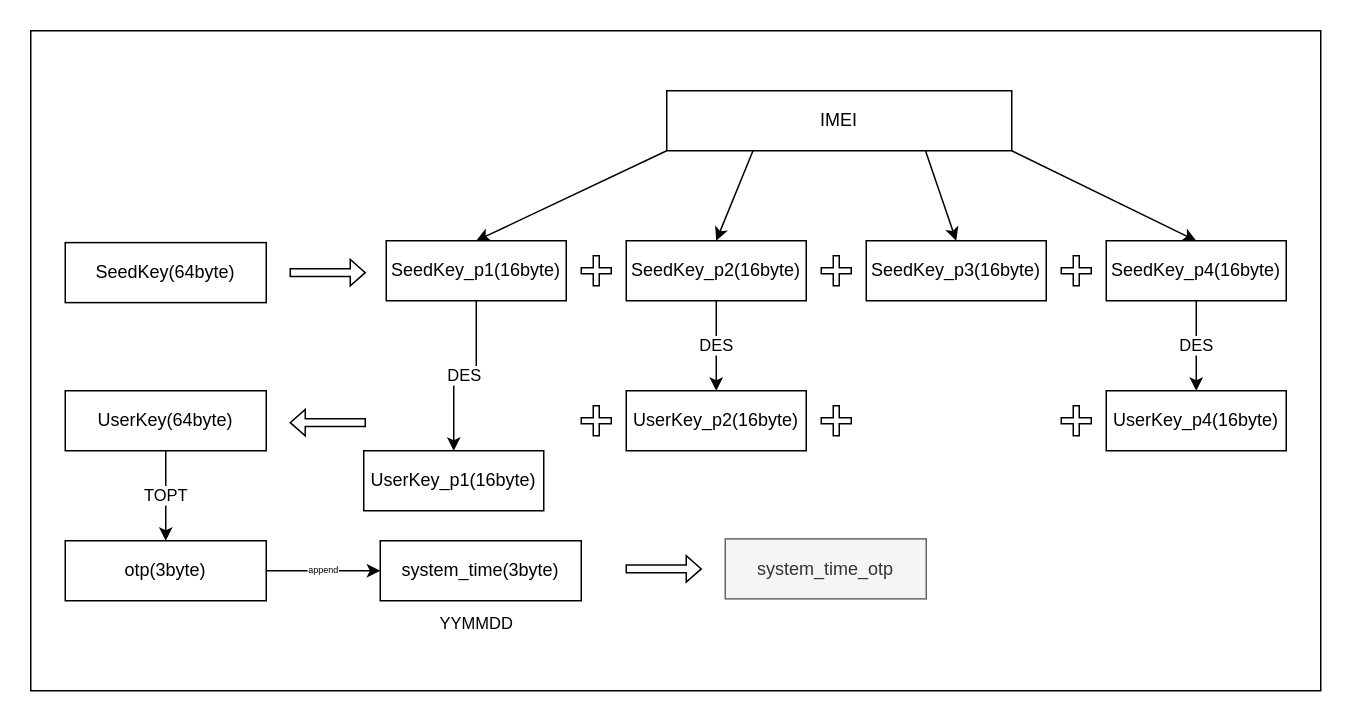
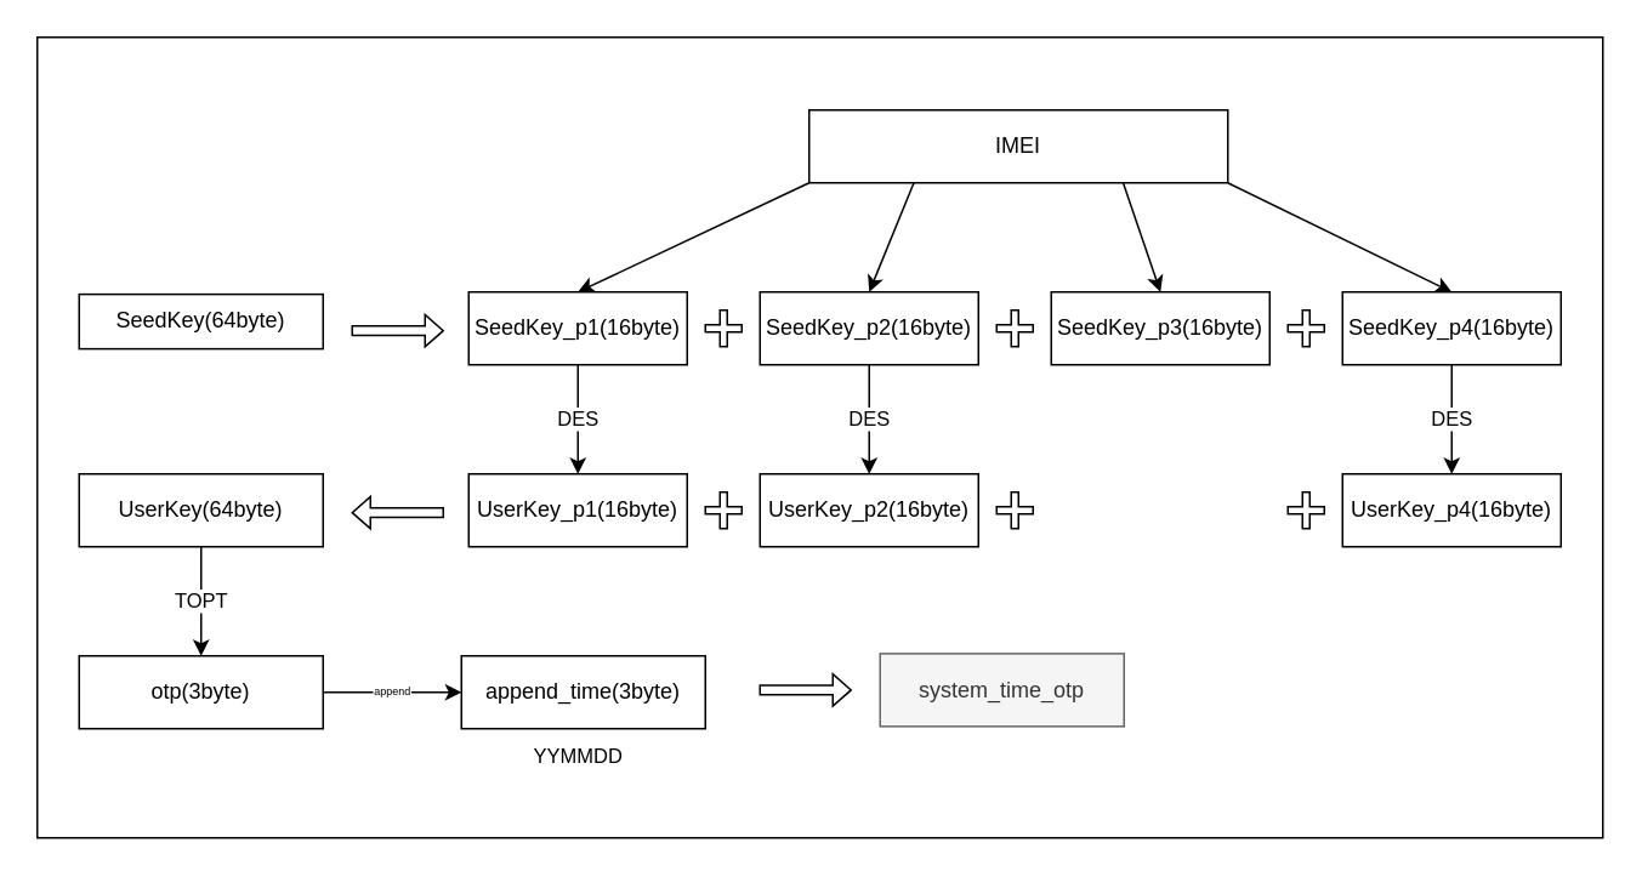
  <mxCell id="0" />
  <mxCell id="1" parent="0" />
  <mxCell id="2" value="" style="rounded=0;whiteSpace=wrap;html=1;fontSize=6;" parent="1" vertex="1"><mxGeometry x="20" y="20" width="860" height="440" as="geometry" /></mxCell>
  <mxCell id="3" value="SeedKey_p3(16byte)" style="rounded=0;whiteSpace=wrap;html=1;" parent="1" vertex="1"><mxGeometry x="577" y="160" width="120" height="40" as="geometry" /></mxCell>
  <mxCell id="4" value="DES" style="edgeStyle=orthogonalEdgeStyle;rounded=0;orthogonalLoop=1;jettySize=auto;html=1;exitX=0.5;exitY=1;exitDx=0;exitDy=0;" parent="1" source="5" target="16" edge="1"><mxGeometry relative="1" as="geometry" /></mxCell>
  <mxCell id="5" value="SeedKey_p4(16byte)" style="rounded=0;whiteSpace=wrap;html=1;" parent="1" vertex="1"><mxGeometry x="737" y="160" width="120" height="40" as="geometry" /></mxCell>
- <mxCell id="6" value="SeedKey(64byte)" style="rounded=0;whiteSpace=wrap;html=1;" parent="1" vertex="1"><mxGeometry x="43" y="161.25" width="134" height="40" as="geometry" /></mxCell>
+ <mxCell id="6" value="SeedKey(64byte)" style="rounded=0;whiteSpace=wrap;html=1;" parent="1" vertex="1"><mxGeometry x="43" y="161.25" width="134" height="30" as="geometry" /></mxCell>
  <mxCell id="7" value="DES" style="edgeStyle=orthogonalEdgeStyle;rounded=0;orthogonalLoop=1;jettySize=auto;html=1;exitX=0.5;exitY=1;exitDx=0;exitDy=0;entryX=0.5;entryY=0;entryDx=0;entryDy=0;" parent="1" source="8" target="17" edge="1"><mxGeometry relative="1" as="geometry" /></mxCell>
  <mxCell id="8" value="SeedKey_p1(16byte)" style="rounded=0;whiteSpace=wrap;html=1;" parent="1" vertex="1"><mxGeometry x="257" y="160" width="120" height="40" as="geometry" /></mxCell>
  <mxCell id="9" value="DES" style="edgeStyle=orthogonalEdgeStyle;rounded=0;orthogonalLoop=1;jettySize=auto;html=1;exitX=0.5;exitY=1;exitDx=0;exitDy=0;" parent="1" source="10" target="18" edge="1"><mxGeometry relative="1" as="geometry" /></mxCell>
  <mxCell id="10" value="SeedKey_p2(16byte)" style="rounded=0;whiteSpace=wrap;html=1;" parent="1" vertex="1"><mxGeometry x="417" y="160" width="120" height="40" as="geometry" /></mxCell>
  <mxCell id="11" value="IMEI" style="rounded=0;whiteSpace=wrap;html=1;" parent="1" vertex="1"><mxGeometry x="444" y="60" width="230" height="40" as="geometry" /></mxCell>
  <mxCell id="12" value="" style="shape=cross;whiteSpace=wrap;html=1;" parent="1" vertex="1"><mxGeometry x="387" y="170" width="20" height="20" as="geometry" /></mxCell>
  <mxCell id="13" value="" style="shape=cross;whiteSpace=wrap;html=1;" parent="1" vertex="1"><mxGeometry x="547" y="170" width="20" height="20" as="geometry" /></mxCell>
  <mxCell id="14" value="" style="shape=cross;whiteSpace=wrap;html=1;" parent="1" vertex="1"><mxGeometry x="707" y="170" width="20" height="20" as="geometry" /></mxCell>
  <mxCell id="15" value="" style="shape=singleArrow;whiteSpace=wrap;html=1;" parent="1" vertex="1"><mxGeometry x="193" y="172.5" width="50" height="17.5" as="geometry" /></mxCell>
  <mxCell id="16" value="UserKey_p4(16byte)" style="rounded=0;whiteSpace=wrap;html=1;" parent="1" vertex="1"><mxGeometry x="737" y="260" width="120" height="40" as="geometry" /></mxCell>
- <mxCell id="17" value="UserKey_p1(16byte)" style="rounded=0;whiteSpace=wrap;html=1;" parent="1" vertex="1"><mxGeometry x="242" y="300" width="120" height="40" as="geometry" /></mxCell>
+ <mxCell id="17" value="UserKey_p1(16byte)" style="rounded=0;whiteSpace=wrap;html=1;" parent="1" vertex="1"><mxGeometry x="257" y="260" width="120" height="40" as="geometry" /></mxCell>
  <mxCell id="18" value="UserKey_p2(16byte)" style="rounded=0;whiteSpace=wrap;html=1;" parent="1" vertex="1"><mxGeometry x="417" y="260" width="120" height="40" as="geometry" /></mxCell>
  <mxCell id="19" value="" style="shape=cross;whiteSpace=wrap;html=1;" parent="1" vertex="1"><mxGeometry x="387" y="270" width="20" height="20" as="geometry" /></mxCell>
  <mxCell id="20" value="" style="shape=cross;whiteSpace=wrap;html=1;" parent="1" vertex="1"><mxGeometry x="547" y="270" width="20" height="20" as="geometry" /></mxCell>
  <mxCell id="21" value="" style="shape=cross;whiteSpace=wrap;html=1;" parent="1" vertex="1"><mxGeometry x="707" y="270" width="20" height="20" as="geometry" /></mxCell>
  <mxCell id="22" value="TOPT" style="edgeStyle=orthogonalEdgeStyle;rounded=0;orthogonalLoop=1;jettySize=auto;html=1;exitX=0.5;exitY=1;exitDx=0;exitDy=0;entryX=0.5;entryY=0;entryDx=0;entryDy=0;" parent="1" source="23" target="30" edge="1"><mxGeometry relative="1" as="geometry" /></mxCell>
  <mxCell id="23" value="UserKey(64byte)" style="rounded=0;whiteSpace=wrap;html=1;" parent="1" vertex="1"><mxGeometry x="43" y="260" width="134" height="40" as="geometry" /></mxCell>
  <mxCell id="24" value="" style="shape=singleArrow;whiteSpace=wrap;html=1;rotation=-180;" parent="1" vertex="1"><mxGeometry x="193" y="272.5" width="50" height="17.5" as="geometry" /></mxCell>
  <mxCell id="25" value="" style="endArrow=classic;html=1;exitX=0;exitY=1;exitDx=0;exitDy=0;entryX=0.5;entryY=0;entryDx=0;entryDy=0;" parent="1" source="11" target="8" edge="1"><mxGeometry width="50" height="50" relative="1" as="geometry"><mxPoint x="327" y="210" as="sourcePoint" /><mxPoint x="452" y="250" as="targetPoint" /></mxGeometry></mxCell>
  <mxCell id="26" value="" style="endArrow=classic;html=1;exitX=0.25;exitY=1;exitDx=0;exitDy=0;entryX=0.5;entryY=0;entryDx=0;entryDy=0;" parent="1" source="11" target="10" edge="1"><mxGeometry width="50" height="50" relative="1" as="geometry"><mxPoint x="454" y="110" as="sourcePoint" /><mxPoint x="327" y="170" as="targetPoint" /></mxGeometry></mxCell>
  <mxCell id="27" value="" style="endArrow=classic;html=1;exitX=0.75;exitY=1;exitDx=0;exitDy=0;entryX=0.5;entryY=0;entryDx=0;entryDy=0;" parent="1" source="11" target="3" edge="1"><mxGeometry width="50" height="50" relative="1" as="geometry"><mxPoint x="511.5" y="110" as="sourcePoint" /><mxPoint x="487" y="170" as="targetPoint" /></mxGeometry></mxCell>
  <mxCell id="28" value="" style="endArrow=classic;html=1;exitX=1;exitY=1;exitDx=0;exitDy=0;entryX=0.5;entryY=0;entryDx=0;entryDy=0;" parent="1" source="11" target="5" edge="1"><mxGeometry width="50" height="50" relative="1" as="geometry"><mxPoint x="626.5" y="110" as="sourcePoint" /><mxPoint x="647" y="170" as="targetPoint" /></mxGeometry></mxCell>
  <mxCell id="29" value="append" style="edgeStyle=orthogonalEdgeStyle;rounded=0;orthogonalLoop=1;jettySize=auto;html=1;exitX=1;exitY=0.5;exitDx=0;exitDy=0;entryX=0;entryY=0.5;entryDx=0;entryDy=0;fontSize=6;" parent="1" source="30" target="31" edge="1"><mxGeometry relative="1" as="geometry" /></mxCell>
  <mxCell id="30" value="otp(3byte)" style="rounded=0;whiteSpace=wrap;html=1;" parent="1" vertex="1"><mxGeometry x="43" y="360" width="134" height="40" as="geometry" /></mxCell>
- <mxCell id="31" value="system_time(3byte)" style="rounded=0;whiteSpace=wrap;html=1;" parent="1" vertex="1"><mxGeometry x="253" y="360" width="134" height="40" as="geometry" /></mxCell>
+ <mxCell id="31" value="append_time(3byte)" style="rounded=0;whiteSpace=wrap;html=1;" parent="1" vertex="1"><mxGeometry x="253" y="360" width="134" height="40" as="geometry" /></mxCell>
  <mxCell id="32" value="&lt;font style=&quot;font-size: 11px&quot;&gt;YYMMDD&lt;/font&gt;" style="text;html=1;align=center;verticalAlign=middle;resizable=0;points=[];autosize=1;fontSize=6;" parent="1" vertex="1"><mxGeometry x="282" y="410" width="70" height="10" as="geometry" /></mxCell>
  <mxCell id="33" value="system_time_otp" style="rounded=0;whiteSpace=wrap;html=1;fillColor=#f5f5f5;strokeColor=#666666;fontColor=#333333;" parent="1" vertex="1"><mxGeometry x="483" y="358.75" width="134" height="40" as="geometry" /></mxCell>
  <mxCell id="34" value="" style="shape=singleArrow;whiteSpace=wrap;html=1;" parent="1" vertex="1"><mxGeometry x="417" y="370" width="50" height="17.5" as="geometry" /></mxCell>
